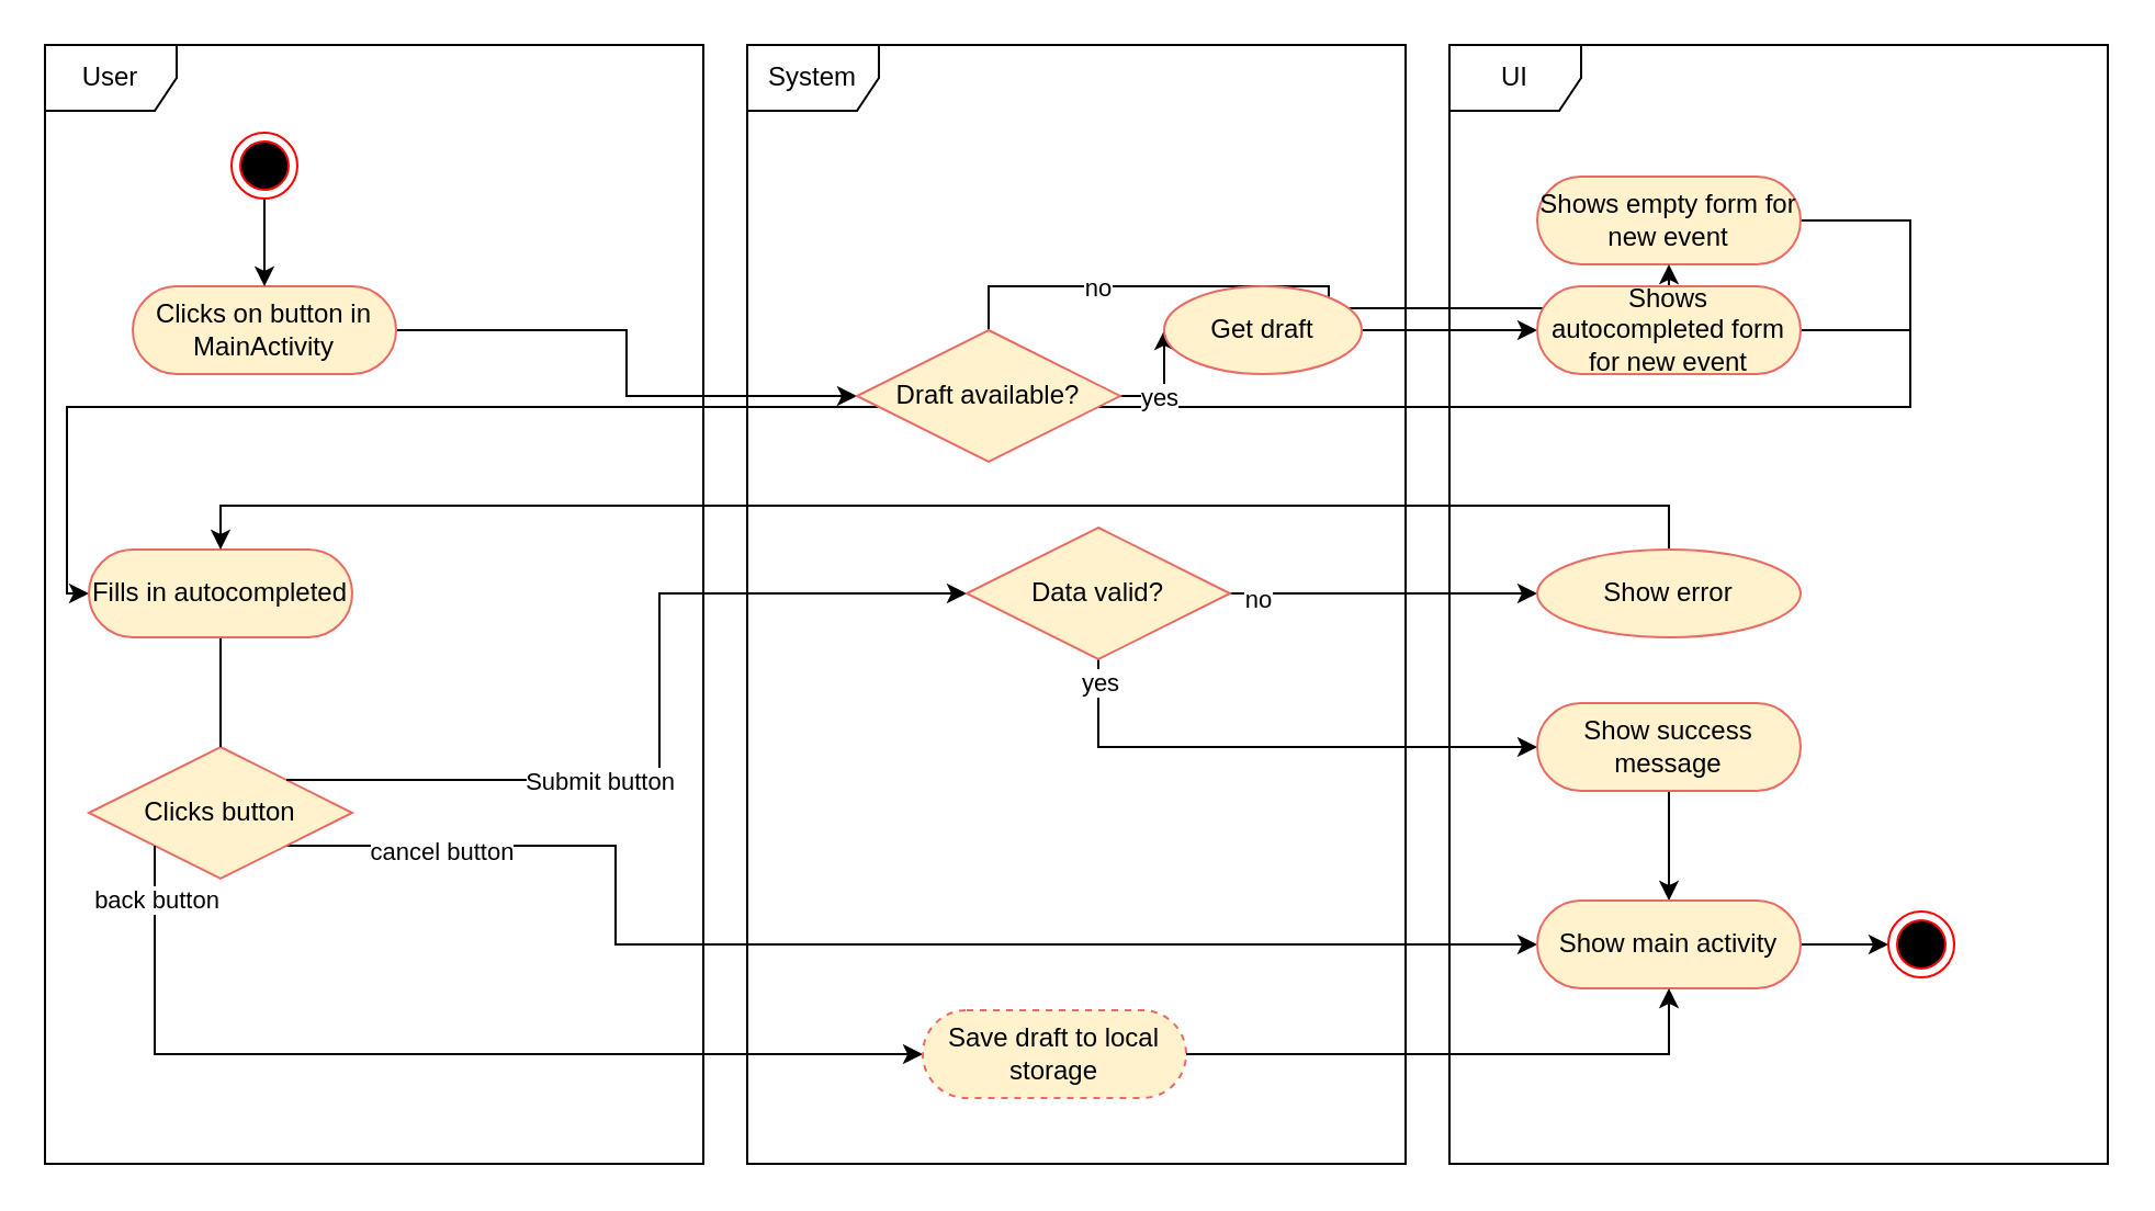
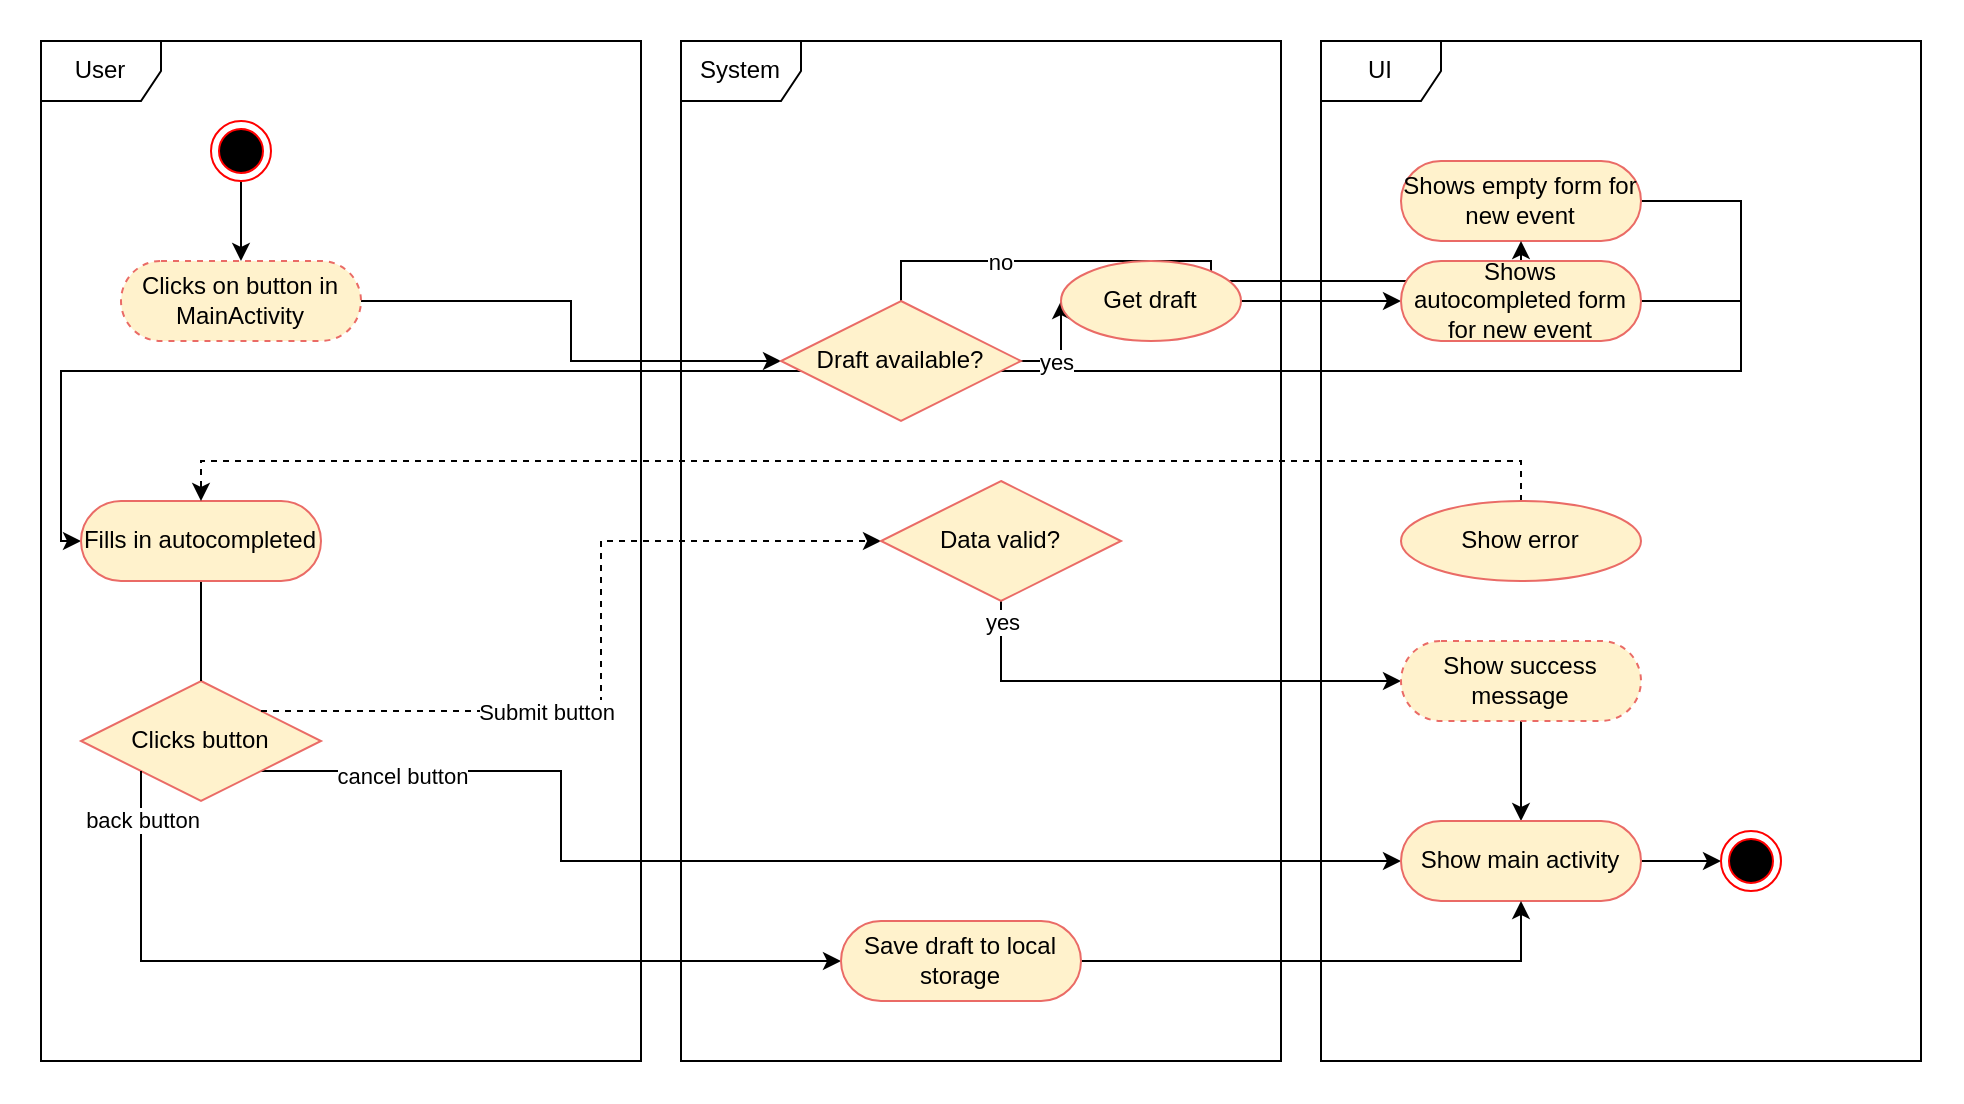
  <mxCell id="0" />
  <mxCell id="1" parent="0" />
  <mxCell id="2" value="User" style="shape=umlFrame;whiteSpace=wrap;html=1;rounded=1;" parent="1" vertex="1"><mxGeometry x="20" y="20" width="300" height="510" as="geometry" /></mxCell>
  <mxCell id="3" style="edgeStyle=orthogonalEdgeStyle;rounded=0;orthogonalLoop=1;jettySize=auto;html=1;exitX=1;exitY=1;exitDx=0;exitDy=0;entryX=0;entryY=0.5;entryDx=0;entryDy=0;" parent="1" source="5" target="37" edge="1"><mxGeometry relative="1" as="geometry"><Array as="points"><mxPoint x="280" y="430" /></Array></mxGeometry></mxCell>
  <mxCell id="4" value="cancel button" style="edgeLabel;html=1;align=center;verticalAlign=middle;resizable=0;points=[];" parent="3" vertex="1" connectable="0"><mxGeometry x="-0.883" y="-2" relative="1" as="geometry"><mxPoint x="34" as="offset" /></mxGeometry></mxCell>
  <mxCell id="5" value="Clicks button" style="shape=rhombus;perimeter=rhombusPerimeter;whiteSpace=wrap;html=1;align=center;rounded=0;fillColor=#fff2cc;strokeColor=#EA6B66;" parent="1" vertex="1"><mxGeometry x="40" y="340" width="120" height="60" as="geometry" /></mxCell>
  <mxCell id="6" value="System" style="shape=umlFrame;whiteSpace=wrap;html=1;rounded=1;" parent="1" vertex="1"><mxGeometry x="340" y="20" width="300" height="510" as="geometry" /></mxCell>
  <mxCell id="7" style="edgeStyle=orthogonalEdgeStyle;rounded=0;orthogonalLoop=1;jettySize=auto;html=1;entryX=0;entryY=0.5;entryDx=0;entryDy=0;" parent="1" source="8" target="18" edge="1"><mxGeometry relative="1" as="geometry" /></mxCell>
- <mxCell id="8" value="Clicks on button in MainActivity" style="rounded=1;whiteSpace=wrap;html=1;arcSize=50;fillColor=#fff2cc;strokeColor=#EA6B66;" parent="1" vertex="1"><mxGeometry x="60" y="130" width="120" height="40" as="geometry" /></mxCell>
+ <mxCell id="8" value="Clicks on button in MainActivity" style="rounded=1;whiteSpace=wrap;html=1;arcSize=50;fillColor=#fff2cc;strokeColor=#EA6B66;dashed=1;" parent="1" vertex="1"><mxGeometry x="60" y="130" width="120" height="40" as="geometry" /></mxCell>
  <mxCell id="9" value="UI" style="shape=umlFrame;whiteSpace=wrap;html=1;rounded=1;" parent="1" vertex="1"><mxGeometry x="660" y="20" width="300" height="510" as="geometry" /></mxCell>
  <mxCell id="10" style="edgeStyle=orthogonalEdgeStyle;rounded=0;orthogonalLoop=1;jettySize=auto;html=1;" parent="1" source="11" target="8" edge="1"><mxGeometry relative="1" as="geometry" /></mxCell>
  <mxCell id="11" value="" style="ellipse;html=1;shape=endState;fillColor=#000000;strokeColor=#ff0000;rounded=1;" parent="1" vertex="1"><mxGeometry x="105" y="60" width="30" height="30" as="geometry" /></mxCell>
  <mxCell id="12" style="rounded=0;orthogonalLoop=1;jettySize=auto;html=1;entryX=0;entryY=0.5;entryDx=0;entryDy=0;exitX=1;exitY=0.5;exitDx=0;exitDy=0;edgeStyle=orthogonalEdgeStyle;" parent="1" source="13" target="26" edge="1"><mxGeometry relative="1" as="geometry"><Array as="points"><mxPoint x="870" y="100" /><mxPoint x="870" y="185" /><mxPoint x="30" y="185" /><mxPoint x="30" y="270" /></Array></mxGeometry></mxCell>
  <mxCell id="13" value="Shows empty form for new event" style="rounded=1;whiteSpace=wrap;html=1;arcSize=50;fillColor=#fff2cc;strokeColor=#EA6B66;" parent="1" vertex="1"><mxGeometry x="700" y="80" width="120" height="40" as="geometry" /></mxCell>
  <mxCell id="14" style="edgeStyle=orthogonalEdgeStyle;rounded=0;orthogonalLoop=1;jettySize=auto;html=1;exitX=0.5;exitY=0;exitDx=0;exitDy=0;" parent="1" source="18" target="13" edge="1"><mxGeometry relative="1" as="geometry" /></mxCell>
  <mxCell id="15" value="no" style="edgeLabel;html=1;align=center;verticalAlign=middle;resizable=0;points=[];" parent="14" vertex="1" connectable="0"><mxGeometry x="-0.316" y="1" relative="1" as="geometry"><mxPoint x="-54" y="1" as="offset" /></mxGeometry></mxCell>
  <mxCell id="16" style="edgeStyle=orthogonalEdgeStyle;rounded=0;orthogonalLoop=1;jettySize=auto;html=1;" parent="1" source="18" target="20" edge="1"><mxGeometry relative="1" as="geometry" /></mxCell>
  <mxCell id="17" value="&lt;div&gt;yes&lt;/div&gt;" style="edgeLabel;html=1;align=center;verticalAlign=middle;resizable=0;points=[];" parent="16" vertex="1" connectable="0"><mxGeometry x="-0.395" y="-17" relative="1" as="geometry"><mxPoint x="2" y="-17" as="offset" /></mxGeometry></mxCell>
  <mxCell id="18" value="Draft available?" style="shape=rhombus;perimeter=rhombusPerimeter;whiteSpace=wrap;html=1;align=center;rounded=0;fillColor=#fff2cc;strokeColor=#EA6B66;" parent="1" vertex="1"><mxGeometry x="390" y="150" width="120" height="60" as="geometry" /></mxCell>
  <mxCell id="19" style="edgeStyle=orthogonalEdgeStyle;rounded=0;orthogonalLoop=1;jettySize=auto;html=1;" parent="1" source="20" target="22" edge="1"><mxGeometry relative="1" as="geometry" /></mxCell>
  <mxCell id="20" value="Get draft" style="ellipse;whiteSpace=wrap;html=1;arcSize=50;fillColor=#fff2cc;strokeColor=#EA6B66;" parent="1" vertex="1"><mxGeometry x="530" y="130" width="90" height="40" as="geometry" /></mxCell>
  <mxCell id="21" style="edgeStyle=orthogonalEdgeStyle;rounded=0;orthogonalLoop=1;jettySize=auto;html=1;endArrow=none;endFill=0;" parent="1" source="22" edge="1"><mxGeometry relative="1" as="geometry"><mxPoint x="870" y="150" as="targetPoint" /></mxGeometry></mxCell>
  <mxCell id="22" value="Shows autocompleted form for new event " style="rounded=1;whiteSpace=wrap;html=1;arcSize=50;fillColor=#fff2cc;strokeColor=#EA6B66;" parent="1" vertex="1"><mxGeometry x="700" y="130" width="120" height="40" as="geometry" /></mxCell>
- <mxCell id="23" style="edgeStyle=orthogonalEdgeStyle;rounded=0;orthogonalLoop=1;jettySize=auto;html=1;entryX=0;entryY=0.5;entryDx=0;entryDy=0;exitX=1;exitY=0;exitDx=0;exitDy=0;" parent="1" source="5" target="31" edge="1"><mxGeometry relative="1" as="geometry"><mxPoint x="310" y="270" as="sourcePoint" /><Array as="points"><mxPoint x="300" y="355" /><mxPoint x="300" y="270" /></Array></mxGeometry></mxCell>
+ <mxCell id="23" style="edgeStyle=orthogonalEdgeStyle;rounded=0;orthogonalLoop=1;jettySize=auto;html=1;entryX=0;entryY=0.5;entryDx=0;entryDy=0;exitX=1;exitY=0;exitDx=0;exitDy=0;dashed=1;" parent="1" source="5" target="31" edge="1"><mxGeometry relative="1" as="geometry"><mxPoint x="310" y="270" as="sourcePoint" /><Array as="points"><mxPoint x="300" y="355" /><mxPoint x="300" y="270" /></Array></mxGeometry></mxCell>
  <mxCell id="24" value="Submit button" style="edgeLabel;html=1;align=center;verticalAlign=middle;resizable=0;points=[];" parent="23" vertex="1" connectable="0"><mxGeometry x="-0.231" y="-2" relative="1" as="geometry"><mxPoint x="-10" y="-2" as="offset" /></mxGeometry></mxCell>
  <mxCell id="25" style="edgeStyle=orthogonalEdgeStyle;rounded=0;orthogonalLoop=1;jettySize=auto;html=1;endArrow=none;endFill=0;" parent="1" source="26" target="5" edge="1"><mxGeometry relative="1" as="geometry" /></mxCell>
  <mxCell id="26" value="Fills in autocompleted" style="rounded=1;whiteSpace=wrap;html=1;arcSize=50;fillColor=#fff2cc;strokeColor=#EA6B66;" parent="1" vertex="1"><mxGeometry x="40" y="250" width="120" height="40" as="geometry" /></mxCell>
- <mxCell id="27" style="edgeStyle=orthogonalEdgeStyle;rounded=0;orthogonalLoop=1;jettySize=auto;html=1;entryX=0;entryY=0.5;entryDx=0;entryDy=0;" parent="1" source="31" target="33" edge="1"><mxGeometry relative="1" as="geometry" /></mxCell>
- <mxCell id="28" value="no" style="edgeLabel;html=1;align=center;verticalAlign=middle;resizable=0;points=[];" parent="27" vertex="1" connectable="0"><mxGeometry x="-0.827" y="-2" relative="1" as="geometry"><mxPoint as="offset" /></mxGeometry></mxCell>
  <mxCell id="29" style="edgeStyle=orthogonalEdgeStyle;rounded=0;orthogonalLoop=1;jettySize=auto;html=1;entryX=0;entryY=0.5;entryDx=0;entryDy=0;" parent="1" source="31" target="35" edge="1"><mxGeometry relative="1" as="geometry"><Array as="points"><mxPoint x="500" y="340" /></Array></mxGeometry></mxCell>
  <mxCell id="30" value="yes" style="edgeLabel;html=1;align=center;verticalAlign=middle;resizable=0;points=[];" parent="29" vertex="1" connectable="0"><mxGeometry x="-0.358" y="-4" relative="1" as="geometry"><mxPoint x="-37" y="-34" as="offset" /></mxGeometry></mxCell>
  <mxCell id="31" value="Data valid?" style="shape=rhombus;perimeter=rhombusPerimeter;whiteSpace=wrap;html=1;align=center;rounded=0;fillColor=#fff2cc;strokeColor=#EA6B66;" parent="1" vertex="1"><mxGeometry x="440" y="240" width="120" height="60" as="geometry" /></mxCell>
- <mxCell id="32" style="edgeStyle=orthogonalEdgeStyle;rounded=0;orthogonalLoop=1;jettySize=auto;html=1;entryX=0.5;entryY=0;entryDx=0;entryDy=0;" parent="1" source="33" target="26" edge="1"><mxGeometry relative="1" as="geometry"><Array as="points"><mxPoint x="760" y="230" /><mxPoint x="100" y="230" /></Array></mxGeometry></mxCell>
+ <mxCell id="32" style="edgeStyle=orthogonalEdgeStyle;rounded=0;orthogonalLoop=1;jettySize=auto;html=1;entryX=0.5;entryY=0;entryDx=0;entryDy=0;dashed=1;" parent="1" source="33" target="26" edge="1"><mxGeometry relative="1" as="geometry"><Array as="points"><mxPoint x="760" y="230" /><mxPoint x="100" y="230" /></Array></mxGeometry></mxCell>
  <mxCell id="33" value="Show error" style="ellipse;whiteSpace=wrap;html=1;arcSize=50;fillColor=#fff2cc;strokeColor=#EA6B66;" parent="1" vertex="1"><mxGeometry x="700" y="250" width="120" height="40" as="geometry" /></mxCell>
  <mxCell id="34" style="edgeStyle=orthogonalEdgeStyle;rounded=0;orthogonalLoop=1;jettySize=auto;html=1;entryX=0.5;entryY=0;entryDx=0;entryDy=0;" parent="1" source="35" target="37" edge="1"><mxGeometry relative="1" as="geometry" /></mxCell>
- <mxCell id="35" value="Show success message" style="rounded=1;whiteSpace=wrap;html=1;arcSize=50;fillColor=#fff2cc;strokeColor=#EA6B66;" parent="1" vertex="1"><mxGeometry x="700" y="320" width="120" height="40" as="geometry" /></mxCell>
+ <mxCell id="35" value="Show success message" style="rounded=1;whiteSpace=wrap;html=1;arcSize=50;fillColor=#fff2cc;strokeColor=#EA6B66;dashed=1;" parent="1" vertex="1"><mxGeometry x="700" y="320" width="120" height="40" as="geometry" /></mxCell>
  <mxCell id="36" style="edgeStyle=orthogonalEdgeStyle;rounded=0;orthogonalLoop=1;jettySize=auto;html=1;" parent="1" source="37" target="42" edge="1"><mxGeometry relative="1" as="geometry" /></mxCell>
  <mxCell id="37" value="Show main activity" style="rounded=1;whiteSpace=wrap;html=1;arcSize=50;fillColor=#fff2cc;strokeColor=#EA6B66;" parent="1" vertex="1"><mxGeometry x="700" y="410" width="120" height="40" as="geometry" /></mxCell>
  <mxCell id="38" style="edgeStyle=orthogonalEdgeStyle;rounded=0;orthogonalLoop=1;jettySize=auto;html=1;entryX=0;entryY=0.5;entryDx=0;entryDy=0;exitX=0;exitY=1;exitDx=0;exitDy=0;" parent="1" source="5" target="41" edge="1"><mxGeometry relative="1" as="geometry"><Array as="points"><mxPoint x="70" y="480" /></Array></mxGeometry></mxCell>
  <mxCell id="39" value="back button" style="edgeLabel;html=1;align=center;verticalAlign=middle;resizable=0;points=[];" parent="38" vertex="1" connectable="0"><mxGeometry x="-0.894" relative="1" as="geometry"><mxPoint as="offset" /></mxGeometry></mxCell>
  <mxCell id="40" style="edgeStyle=orthogonalEdgeStyle;rounded=0;orthogonalLoop=1;jettySize=auto;html=1;entryX=0.5;entryY=1;entryDx=0;entryDy=0;" parent="1" source="41" target="37" edge="1"><mxGeometry relative="1" as="geometry" /></mxCell>
- <mxCell id="41" value="Save draft to local storage" style="rounded=1;whiteSpace=wrap;html=1;arcSize=50;fillColor=#fff2cc;strokeColor=#EA6B66;dashed=1;" parent="1" vertex="1"><mxGeometry x="420" y="460" width="120" height="40" as="geometry" /></mxCell>
+ <mxCell id="41" value="Save draft to local storage" style="rounded=1;whiteSpace=wrap;html=1;arcSize=50;fillColor=#fff2cc;strokeColor=#EA6B66;" parent="1" vertex="1"><mxGeometry x="420" y="460" width="120" height="40" as="geometry" /></mxCell>
  <mxCell id="42" value="" style="ellipse;html=1;shape=endState;fillColor=#000000;strokeColor=#ff0000;rounded=1;" parent="1" vertex="1"><mxGeometry x="860" y="415" width="30" height="30" as="geometry" /></mxCell>
